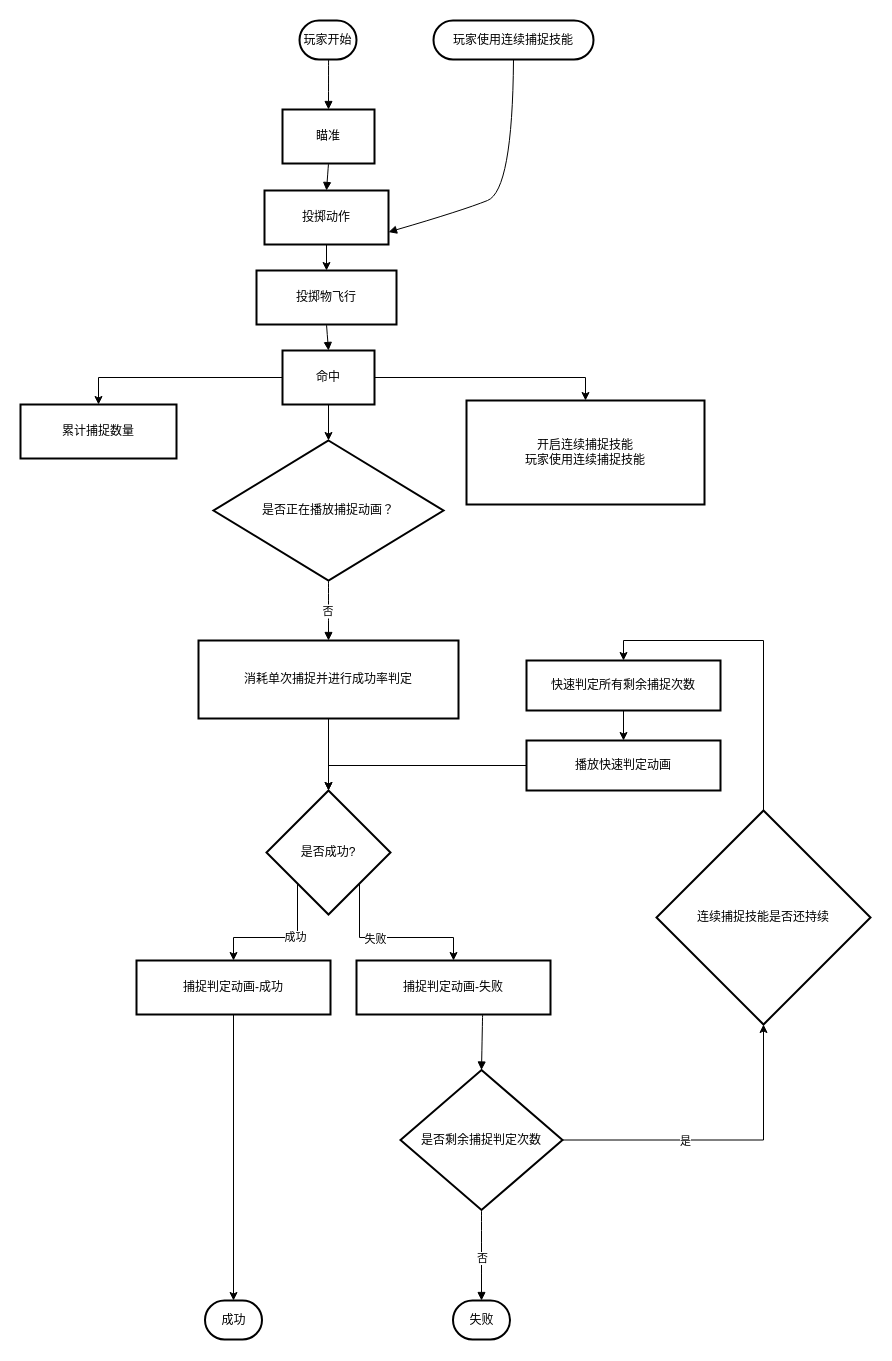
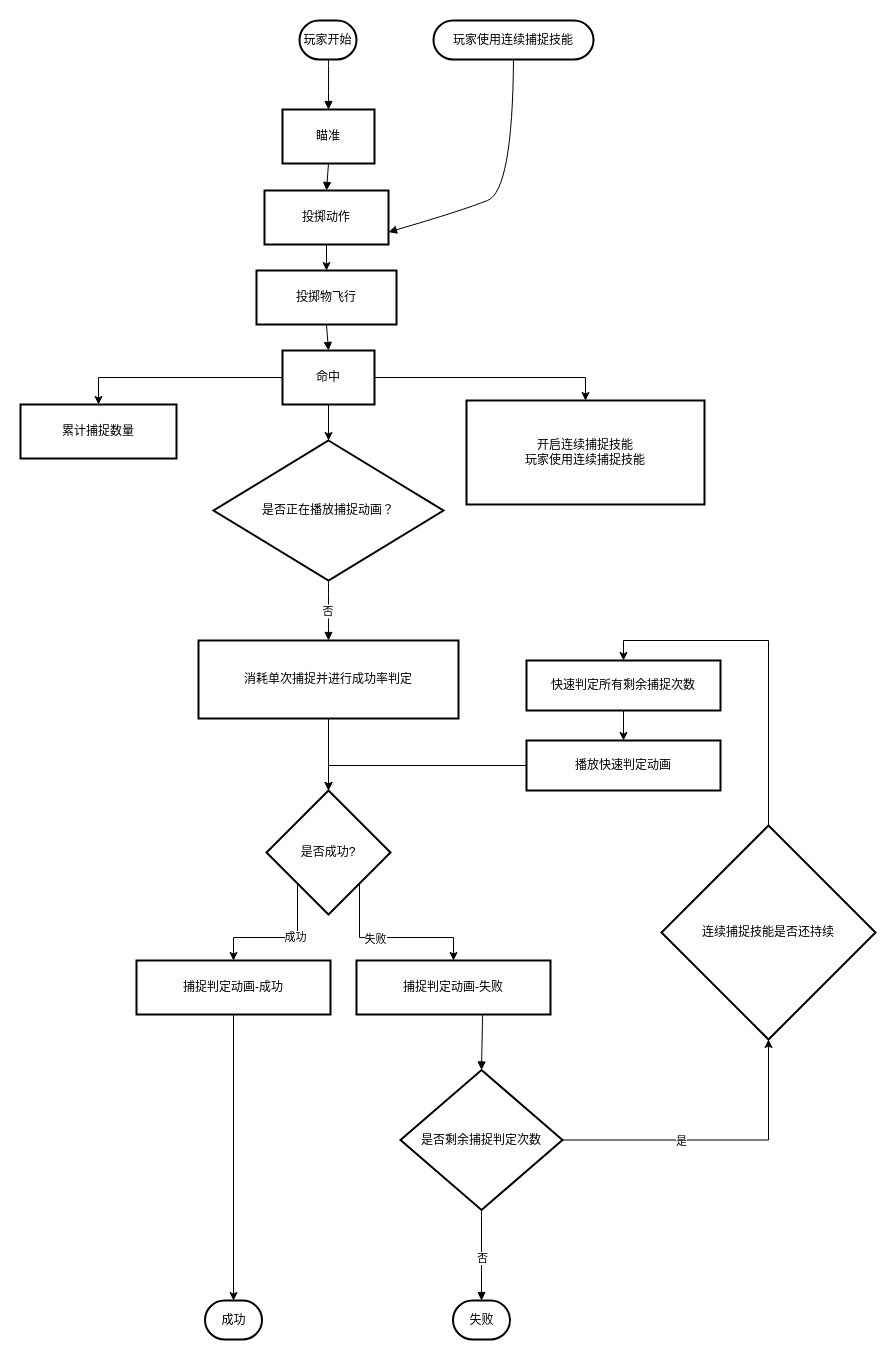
  <mxCell id="0" />
  <mxCell id="1" parent="0" />
  <mxCell id="2" value="玩家开始" style="rounded=1;whiteSpace=wrap;arcSize=50;strokeWidth=2;" vertex="1" parent="1"><mxGeometry x="299" width="57" height="39" as="geometry" y="20" /></mxCell>
  <mxCell id="3" value="瞄准" style="whiteSpace=wrap;strokeWidth=2;" vertex="1" parent="1"><mxGeometry x="282" y="109" width="92" height="54" as="geometry" /></mxCell>
  <mxCell id="4" style="edgeStyle=orthogonalEdgeStyle;rounded=0;orthogonalLoop=1;jettySize=auto;html=1;exitX=0.5;exitY=1;exitDx=0;exitDy=0;entryX=0.5;entryY=0;entryDx=0;entryDy=0;" edge="1" parent="1" source="5" target="6"><mxGeometry relative="1" as="geometry" /></mxCell>
  <mxCell id="5" value="投掷动作" style="whiteSpace=wrap;strokeWidth=2;" vertex="1" parent="1"><mxGeometry x="264" y="190" width="124" height="54" as="geometry" /></mxCell>
  <mxCell id="6" value="投掷物飞行" style="whiteSpace=wrap;strokeWidth=2;" vertex="1" parent="1"><mxGeometry x="256" y="270" width="140" height="54" as="geometry" /></mxCell>
  <mxCell id="7" value="捕捉判定动画-失败" style="whiteSpace=wrap;strokeWidth=2;" vertex="1" parent="1"><mxGeometry x="356" y="960" width="194" height="54" as="geometry" /></mxCell>
  <mxCell id="8" value="成功" style="rounded=1;whiteSpace=wrap;arcSize=50;strokeWidth=2;" vertex="1" parent="1"><mxGeometry x="204.5" y="1300" width="57" height="39" as="geometry" /></mxCell>
  <mxCell id="9" style="edgeStyle=orthogonalEdgeStyle;rounded=0;orthogonalLoop=1;jettySize=auto;html=1;exitX=1;exitY=0.5;exitDx=0;exitDy=0;entryX=0.5;entryY=1;entryDx=0;entryDy=0;" edge="1" parent="1" source="11" target="37"><mxGeometry relative="1" as="geometry" /></mxCell>
  <mxCell id="10" value="是" style="edgeLabel;html=1;align=center;verticalAlign=middle;resizable=0;points=[];" vertex="1" connectable="0" parent="9"><mxGeometry x="-0.229" y="-1" relative="1" as="geometry"><mxPoint as="offset" /></mxGeometry></mxCell>
  <mxCell id="11" value="是否剩余捕捉判定次数" style="rhombus;strokeWidth=2;whiteSpace=wrap;" vertex="1" parent="1"><mxGeometry x="400" y="1069.5" width="162" height="140" as="geometry" /></mxCell>
  <mxCell id="12" style="edgeStyle=orthogonalEdgeStyle;rounded=0;orthogonalLoop=1;jettySize=auto;html=1;exitX=1;exitY=1;exitDx=0;exitDy=0;entryX=0.5;entryY=0;entryDx=0;entryDy=0;" edge="1" parent="1" source="16" target="7"><mxGeometry relative="1" as="geometry" /></mxCell>
  <mxCell id="13" value="失败" style="edgeLabel;html=1;align=center;verticalAlign=middle;resizable=0;points=[];" vertex="1" connectable="0" parent="12"><mxGeometry x="-0.191" y="-1" relative="1" as="geometry"><mxPoint as="offset" /></mxGeometry></mxCell>
  <mxCell id="14" style="edgeStyle=orthogonalEdgeStyle;rounded=0;orthogonalLoop=1;jettySize=auto;html=1;exitX=0;exitY=1;exitDx=0;exitDy=0;entryX=0.5;entryY=0;entryDx=0;entryDy=0;" edge="1" parent="1" source="16" target="18"><mxGeometry relative="1" as="geometry" /></mxCell>
  <mxCell id="15" value="成功" style="edgeLabel;html=1;align=center;verticalAlign=middle;resizable=0;points=[];" vertex="1" connectable="0" parent="14"><mxGeometry x="-0.198" y="-1" relative="1" as="geometry"><mxPoint as="offset" /></mxGeometry></mxCell>
  <mxCell id="16" value="是否成功?" style="rhombus;strokeWidth=2;whiteSpace=wrap;" vertex="1" parent="1"><mxGeometry x="266" y="790" width="124" height="124" as="geometry" /></mxCell>
  <mxCell id="17" style="edgeStyle=orthogonalEdgeStyle;rounded=0;orthogonalLoop=1;jettySize=auto;html=1;entryX=0.5;entryY=0;entryDx=0;entryDy=0;" edge="1" parent="1" source="18" target="8"><mxGeometry relative="1" as="geometry" /></mxCell>
  <mxCell id="18" value="捕捉判定动画-成功" style="whiteSpace=wrap;strokeWidth=2;" vertex="1" parent="1"><mxGeometry x="136" y="960" width="194" height="54" as="geometry" /></mxCell>
  <mxCell id="19" style="edgeStyle=orthogonalEdgeStyle;rounded=0;orthogonalLoop=1;jettySize=auto;html=1;exitX=1;exitY=0.5;exitDx=0;exitDy=0;entryX=0.5;entryY=0;entryDx=0;entryDy=0;" edge="1" parent="1" source="22" target="25"><mxGeometry relative="1" as="geometry" /></mxCell>
  <mxCell id="20" style="edgeStyle=orthogonalEdgeStyle;rounded=0;orthogonalLoop=1;jettySize=auto;html=1;exitX=0;exitY=0.5;exitDx=0;exitDy=0;entryX=0.5;entryY=0;entryDx=0;entryDy=0;" edge="1" parent="1" source="22" target="23"><mxGeometry relative="1" as="geometry" /></mxCell>
  <mxCell id="21" style="edgeStyle=orthogonalEdgeStyle;rounded=0;orthogonalLoop=1;jettySize=auto;html=1;entryX=0.5;entryY=0;entryDx=0;entryDy=0;" edge="1" parent="1" source="22" target="24"><mxGeometry relative="1" as="geometry" /></mxCell>
  <mxCell id="22" value="命中" style="whiteSpace=wrap;strokeWidth=2;" vertex="1" parent="1"><mxGeometry x="282" y="350" width="92" height="54" as="geometry" /></mxCell>
  <mxCell id="23" value="累计捕捉数量" style="whiteSpace=wrap;strokeWidth=2;" vertex="1" parent="1"><mxGeometry x="20" y="404" width="156" height="54" as="geometry" /></mxCell>
  <mxCell id="24" value="是否正在播放捕捉动画？" style="rhombus;strokeWidth=2;whiteSpace=wrap;" vertex="1" parent="1"><mxGeometry x="213" y="440" width="230" height="140" as="geometry" /></mxCell>
  <mxCell id="25" value="开启连续捕捉技能&#10;玩家使用连续捕捉技能" style="whiteSpace=wrap;strokeWidth=2;" vertex="1" parent="1"><mxGeometry x="466" y="400" width="238" height="104" as="geometry" /></mxCell>
  <mxCell id="26" style="edgeStyle=orthogonalEdgeStyle;rounded=0;orthogonalLoop=1;jettySize=auto;html=1;entryX=0.5;entryY=0;entryDx=0;entryDy=0;" edge="1" parent="1" source="27" target="16"><mxGeometry relative="1" as="geometry" /></mxCell>
  <mxCell id="27" value="消耗单次捕捉并进行成功率判定" style="whiteSpace=wrap;strokeWidth=2;" vertex="1" parent="1"><mxGeometry x="198" y="640" width="260" height="78" as="geometry" /></mxCell>
  <mxCell id="28" value="" style="curved=1;startArrow=none;endArrow=block;exitX=0.51;exitY=1;entryX=0.5;entryY=0;rounded=0;" edge="1" parent="1" source="2" target="3"><mxGeometry relative="1" as="geometry"><Array as="points" /></mxGeometry></mxCell>
  <mxCell id="29" value="" style="curved=1;startArrow=none;endArrow=block;exitX=0.5;exitY=1;entryX=0.5;entryY=0;rounded=0;" edge="1" parent="1" source="3" target="5"><mxGeometry relative="1" as="geometry"><Array as="points" /></mxGeometry></mxCell>
  <mxCell id="30" value="" style="curved=1;startArrow=none;endArrow=block;exitX=0.65;exitY=1;entryX=0.5;entryY=0;rounded=0;entryDx=0;entryDy=0;" edge="1" parent="1" source="7" target="11"><mxGeometry relative="1" as="geometry"><Array as="points" /></mxGeometry></mxCell>
  <mxCell id="31" value="" style="curved=1;startArrow=none;endArrow=block;exitX=0.5;exitY=1;entryX=0.5;entryY=0;rounded=0;" edge="1" parent="1" source="6" target="22"><mxGeometry relative="1" as="geometry"><Array as="points" /></mxGeometry></mxCell>
  <mxCell id="32" value="" style="curved=1;startArrow=none;endArrow=block;exitX=0.5;exitY=1;entryX=1;entryY=0.77;rounded=0;exitDx=0;exitDy=0;" edge="1" parent="1" source="36" target="5"><mxGeometry relative="1" as="geometry"><Array as="points"><mxPoint x="512" y="190" /><mxPoint x="462" y="210" /></Array><mxPoint x="762" y="121.08" as="sourcePoint" /></mxGeometry></mxCell>
  <mxCell id="33" value="否" style="curved=1;startArrow=none;endArrow=block;exitX=0.5;exitY=1;entryX=0.5;entryY=0;rounded=0;" edge="1" parent="1" source="24" target="27"><mxGeometry relative="1" as="geometry"><Array as="points" /></mxGeometry></mxCell>
  <mxCell id="34" value="" style="curved=1;startArrow=none;endArrow=block;exitX=0.5;exitY=1;rounded=0;exitDx=0;exitDy=0;entryX=0.5;entryY=0;entryDx=0;entryDy=0;" edge="1" parent="1" source="11" target="43"><mxGeometry relative="1" as="geometry"><Array as="points" /><mxPoint x="249" y="1374" as="sourcePoint" /><mxPoint x="296" y="1360" as="targetPoint" /></mxGeometry></mxCell>
  <mxCell id="35" value="否" style="edgeLabel;html=1;align=center;verticalAlign=middle;resizable=0;points=[];" vertex="1" connectable="0" parent="34"><mxGeometry x="0.07" relative="1" as="geometry"><mxPoint as="offset" /></mxGeometry></mxCell>
  <mxCell id="36" value="玩家使用连续捕捉技能" style="rounded=1;whiteSpace=wrap;arcSize=50;strokeWidth=2;" vertex="1" parent="1"><mxGeometry x="433" y="20" width="160" height="39" as="geometry" /></mxCell>
- <mxCell id="37" value="连续捕捉技能是否还持续" style="rhombus;strokeWidth=2;whiteSpace=wrap;" vertex="1" parent="1"><mxGeometry x="656" y="810" width="214" height="214" as="geometry" /></mxCell>
+ <mxCell id="37" value="连续捕捉技能是否还持续" style="rhombus;strokeWidth=2;whiteSpace=wrap;" vertex="1" parent="1"><mxGeometry x="661" y="825" width="214" height="214" as="geometry" /></mxCell>
  <mxCell id="38" style="edgeStyle=orthogonalEdgeStyle;rounded=0;orthogonalLoop=1;jettySize=auto;html=1;entryX=0.5;entryY=0;entryDx=0;entryDy=0;" edge="1" parent="1" source="39" target="41"><mxGeometry relative="1" as="geometry" /></mxCell>
  <mxCell id="39" value="快速判定所有剩余捕捉次数" style="whiteSpace=wrap;strokeWidth=2;" vertex="1" parent="1"><mxGeometry x="526" y="660" width="194" height="50" as="geometry" /></mxCell>
  <mxCell id="40" style="edgeStyle=orthogonalEdgeStyle;rounded=0;orthogonalLoop=1;jettySize=auto;html=1;entryX=0.5;entryY=0;entryDx=0;entryDy=0;" edge="1" parent="1" source="41" target="16"><mxGeometry relative="1" as="geometry" /></mxCell>
  <mxCell id="41" value="播放快速判定动画" style="whiteSpace=wrap;strokeWidth=2;" vertex="1" parent="1"><mxGeometry x="526" y="740" width="194" height="50" as="geometry" /></mxCell>
  <mxCell id="42" style="edgeStyle=orthogonalEdgeStyle;rounded=0;orthogonalLoop=1;jettySize=auto;html=1;entryX=0.5;entryY=0;entryDx=0;entryDy=0;" edge="1" parent="1" source="37" target="39"><mxGeometry relative="1" as="geometry"><mxPoint x="716.014" y="599" as="targetPoint" /></mxGeometry></mxCell>
  <mxCell id="43" value="失败" style="rounded=1;whiteSpace=wrap;arcSize=50;strokeWidth=2;" vertex="1" parent="1"><mxGeometry x="452.5" y="1300" width="57" height="39" as="geometry" /></mxCell>
